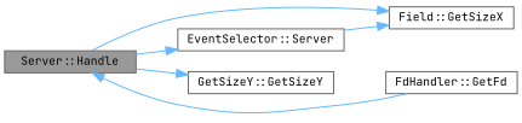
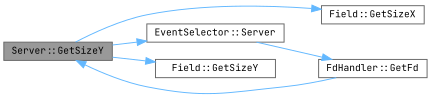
  digraph {
    fontname="JetBrains Mono"
    rankdir=LR
    node [color=grey40 fillcolor=white fontname="JetBrains Mono" fontsize=10 shape=box style=filled]
    edge [color=steelblue1 fontname="JetBrains Mono" fontsize=10 labelfontname=Helvetica labelfontsize=10 style=solid]
-   n1 [color=gray40 fillcolor=grey60 fontcolor=black height=0.2 label="Server::Handle" width=0.4]
+   n1 [color=gray40 fillcolor=grey60 fontcolor=black height=0.2 label="Server::GetSizeY" width=0.4]
    n2 [height=0.2 label="EventSelector::Server" width=0.4]
    n3 [height=0.2 label="Field::GetSizeX" width=0.4]
-   n4 [height=0.2 label="GetSizeY::GetSizeY" width=0.4]
+   n4 [height=0.2 label="Field::GetSizeY" width=0.4]
    n5 [height=0.2 label="FdHandler::GetFd" width=0.4]
    n1 -> n2
    n1 -> n3
    n1 -> n4
-   n2 -> n3
+   n2 -> n5
    n5 -> n1
  }
